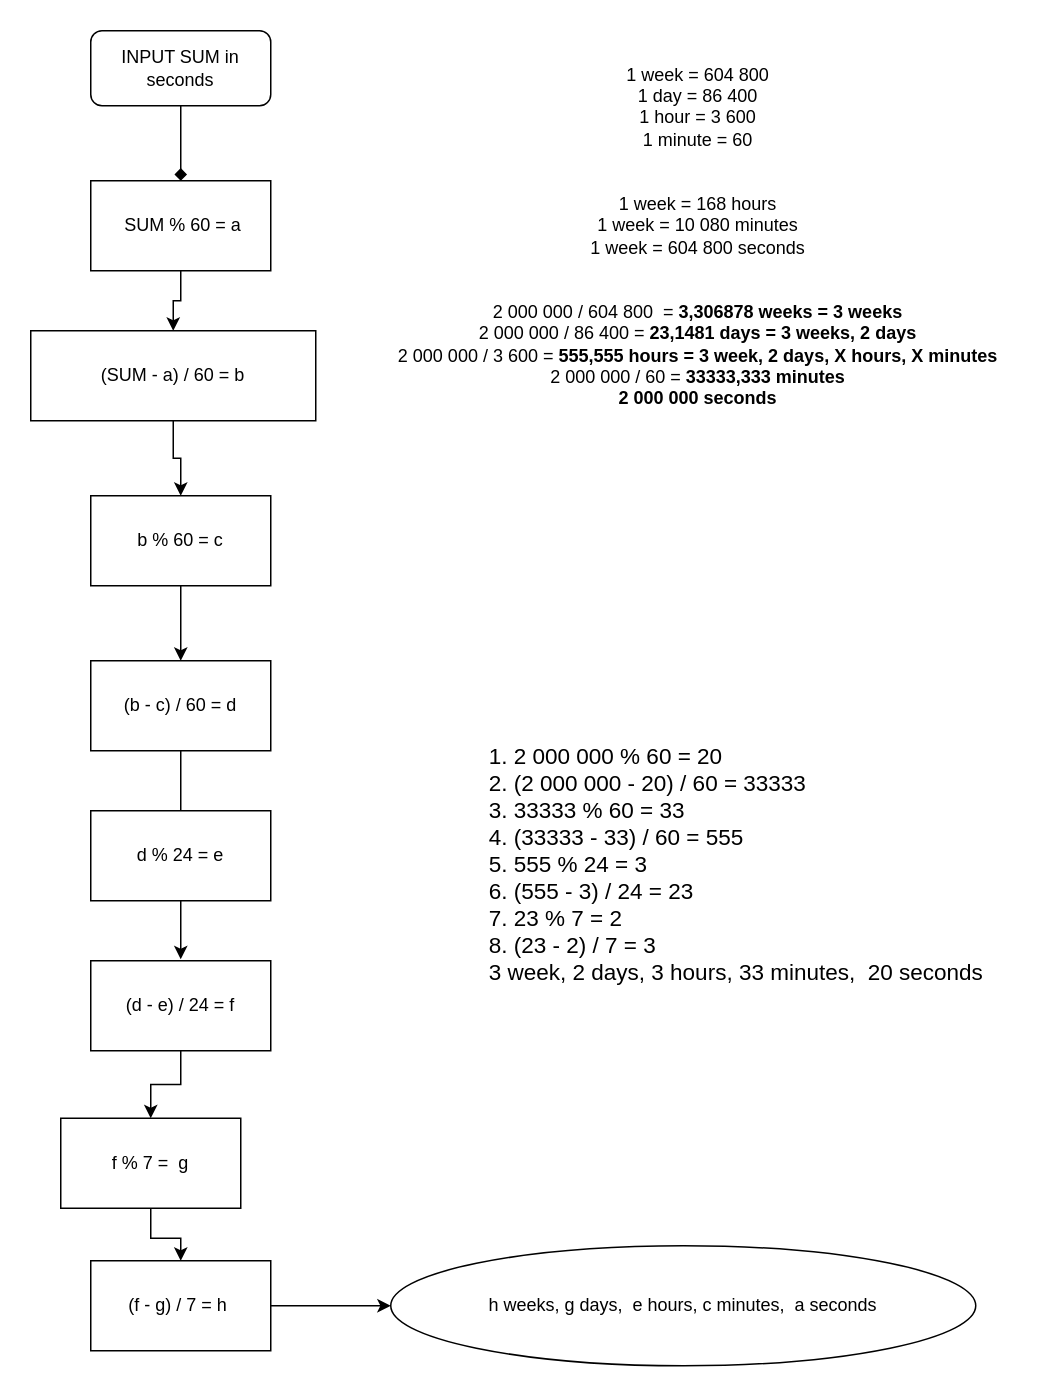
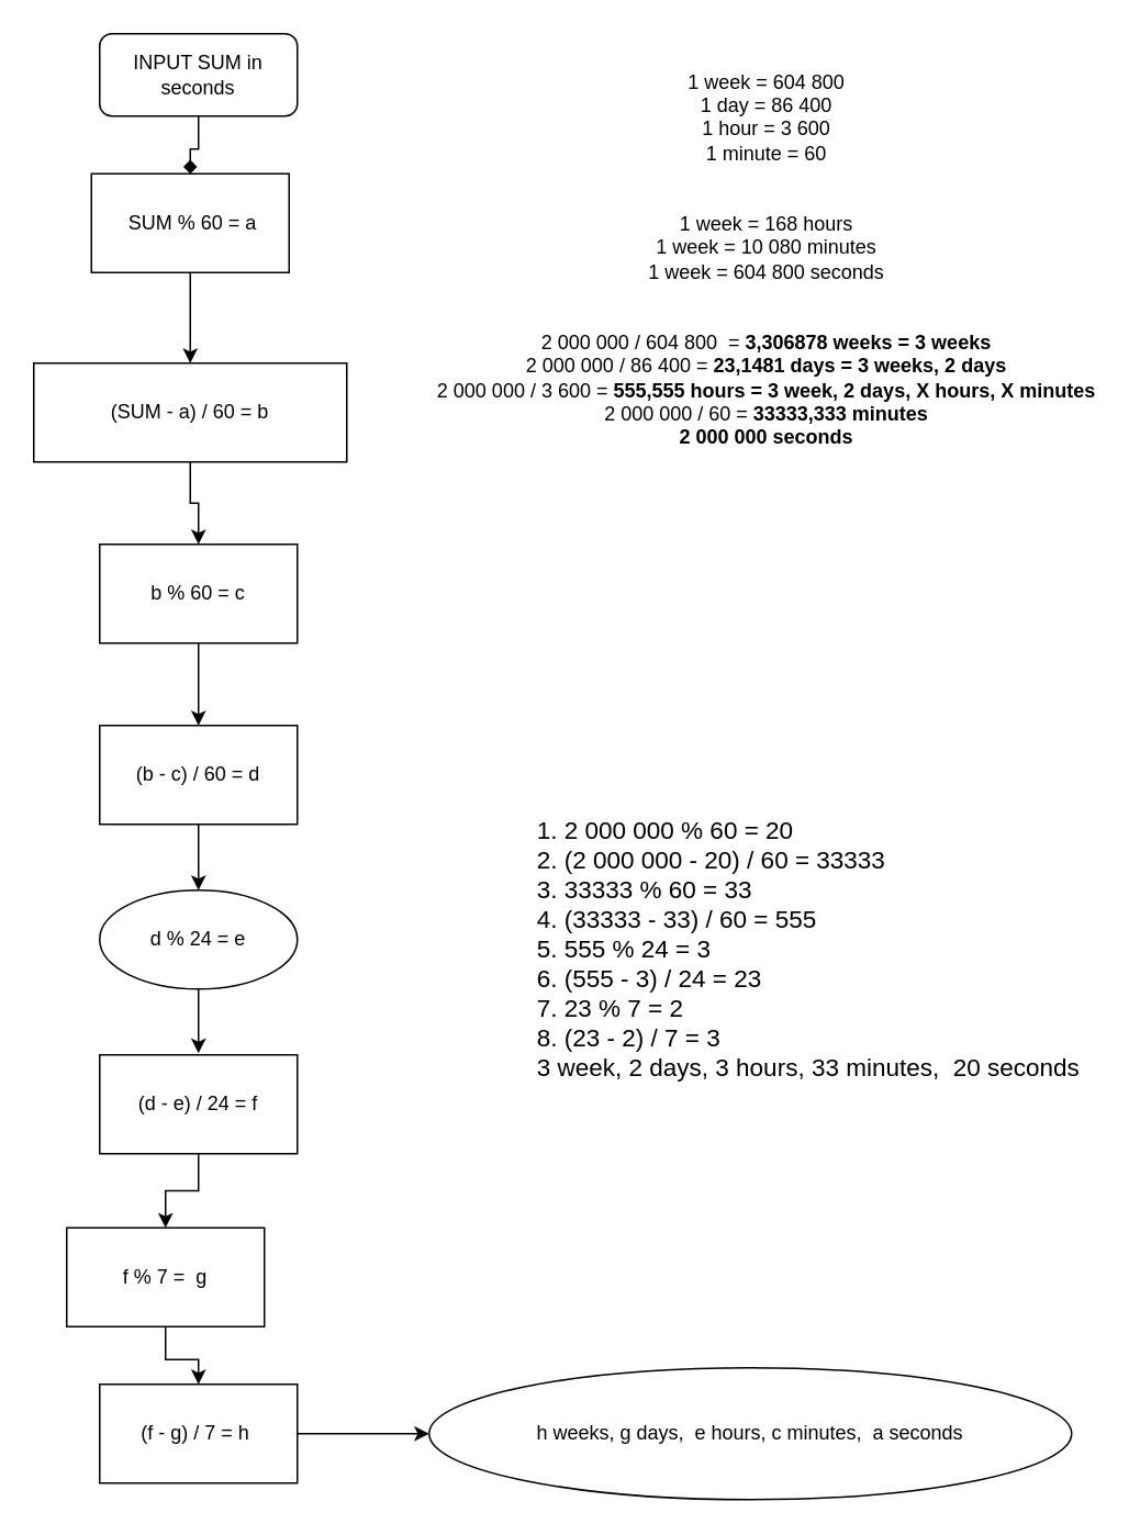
  <mxCell id="0" />
  <mxCell id="1" parent="0" />
  <mxCell id="2" style="edgeStyle=orthogonalEdgeStyle;rounded=0;orthogonalLoop=1;jettySize=auto;html=1;endArrow=diamond;" parent="1" source="3" target="5" edge="1"><mxGeometry relative="1" as="geometry"><mxPoint x="120" y="140" as="targetPoint" /></mxGeometry></mxCell>
  <mxCell id="3" value="INPUT SUM in seconds" style="rounded=1;whiteSpace=wrap;html=1;" parent="1" vertex="1"><mxGeometry x="60" y="20" width="120" height="50" as="geometry" /></mxCell>
  <mxCell id="4" value="" style="edgeStyle=orthogonalEdgeStyle;rounded=0;orthogonalLoop=1;jettySize=auto;html=1;" parent="1" source="5" target="7" edge="1"><mxGeometry relative="1" as="geometry" /></mxCell>
- <mxCell id="5" value="&amp;nbsp;SUM % 60 = a" style="rounded=0;whiteSpace=wrap;html=1;" parent="1" vertex="1"><mxGeometry x="60" y="120" width="120" height="60" as="geometry" /></mxCell>
+ <mxCell id="5" value="&amp;nbsp;SUM % 60 = a" style="rounded=0;whiteSpace=wrap;html=1;" parent="1" vertex="1"><mxGeometry x="55" y="105" width="120" height="60" as="geometry" /></mxCell>
  <mxCell id="6" value="" style="edgeStyle=orthogonalEdgeStyle;rounded=0;orthogonalLoop=1;jettySize=auto;html=1;" parent="1" source="7" target="9" edge="1"><mxGeometry relative="1" as="geometry" /></mxCell>
  <mxCell id="7" value="(SUM - a) / 60 = b" style="whiteSpace=wrap;html=1;rounded=0;" parent="1" vertex="1"><mxGeometry x="20" y="220" width="190" height="60" as="geometry" /></mxCell>
  <mxCell id="8" value="" style="edgeStyle=orthogonalEdgeStyle;rounded=0;orthogonalLoop=1;jettySize=auto;html=1;" parent="1" source="9" target="11" edge="1"><mxGeometry relative="1" as="geometry" /></mxCell>
  <mxCell id="9" value="b % 60 = c" style="whiteSpace=wrap;html=1;rounded=0;" parent="1" vertex="1"><mxGeometry x="60" y="330" width="120" height="60" as="geometry" /></mxCell>
- <mxCell id="10" value="" style="edgeStyle=orthogonalEdgeStyle;rounded=0;orthogonalLoop=1;jettySize=auto;html=1;endArrow=none;" parent="1" source="11" target="13" edge="1"><mxGeometry relative="1" as="geometry" /></mxCell>
+ <mxCell id="10" value="" style="edgeStyle=orthogonalEdgeStyle;rounded=0;orthogonalLoop=1;jettySize=auto;html=1;" parent="1" source="11" target="13" edge="1"><mxGeometry relative="1" as="geometry" /></mxCell>
  <mxCell id="11" value="(b - c) / 60 = d" style="whiteSpace=wrap;html=1;rounded=0;" parent="1" vertex="1"><mxGeometry x="60" y="440" width="120" height="60" as="geometry" /></mxCell>
  <mxCell id="12" value="" style="edgeStyle=orthogonalEdgeStyle;rounded=0;orthogonalLoop=1;jettySize=auto;html=1;" parent="1" source="13" edge="1"><mxGeometry relative="1" as="geometry"><mxPoint x="120" y="639" as="targetPoint" /></mxGeometry></mxCell>
- <mxCell id="13" value="d % 24 = e" style="whiteSpace=wrap;html=1;rounded=0;" parent="1" vertex="1"><mxGeometry x="60" y="540" width="120" height="60" as="geometry" /></mxCell>
+ <mxCell id="13" value="d % 24 = e" style="ellipse;whiteSpace=wrap;html=1;" parent="1" vertex="1"><mxGeometry x="60" y="540" width="120" height="60" as="geometry" /></mxCell>
  <mxCell id="14" value="&lt;br&gt;1 week = 604 800&lt;br&gt;1 day = 86 400&lt;br&gt;1 hour = 3 600&lt;br&gt;1 minute = 60&lt;br&gt;&lt;br&gt;&lt;br&gt;1 week = 168 hours&lt;br&gt;1 week = 10 080 minutes&lt;br&gt;1 week = 604 800 seconds&lt;br&gt;&lt;br&gt;&lt;br&gt;2 000 000 /&amp;nbsp;604 800 &amp;nbsp;=&amp;nbsp;&lt;b&gt;3,306878 weeks = 3 weeks&lt;/b&gt;&lt;br&gt;2 000 000 / 86 400 = &lt;b&gt;23,1481 days = 3 weeks, 2 days&lt;/b&gt;&lt;br&gt;2 000 000 / 3 600 = &lt;b&gt;555,555 hours = 3 week, 2 days, X hours, X minutes&lt;/b&gt;&lt;br&gt;2 000 000 / 60 =&lt;b&gt; 33333,333 minutes&lt;br&gt;2 000 000 seconds&lt;br&gt;&lt;/b&gt;" style="text;html=1;strokeColor=none;fillColor=none;align=center;verticalAlign=middle;whiteSpace=wrap;rounded=0;" parent="1" vertex="1"><mxGeometry x="260" y="30" width="410" height="240" as="geometry" /></mxCell>
  <mxCell id="15" value="&lt;div style=&quot;text-align: left ; font-size: 15px&quot;&gt;&lt;font style=&quot;font-size: 15px&quot;&gt;1. 2 000 000 % 60 = 20&lt;/font&gt;&lt;/div&gt;&lt;div style=&quot;text-align: left ; font-size: 15px&quot;&gt;&lt;font style=&quot;font-size: 15px&quot;&gt;2. (2 000 000 - 20) / 60 = 33333&lt;/font&gt;&lt;/div&gt;&lt;div style=&quot;text-align: left ; font-size: 15px&quot;&gt;&lt;font style=&quot;font-size: 15px&quot;&gt;3. 33333 % 60 = 33&lt;/font&gt;&lt;/div&gt;&lt;div style=&quot;text-align: left ; font-size: 15px&quot;&gt;&lt;font style=&quot;font-size: 15px&quot;&gt;4. (33333 - 33) / 60 = 555&lt;/font&gt;&lt;/div&gt;&lt;div style=&quot;text-align: left ; font-size: 15px&quot;&gt;&lt;font style=&quot;font-size: 15px&quot;&gt;5. 555 % 24 = 3&lt;/font&gt;&lt;/div&gt;&lt;div style=&quot;text-align: left ; font-size: 15px&quot;&gt;&lt;font style=&quot;font-size: 15px&quot;&gt;6. (555 - 3) / 24 = 23&lt;/font&gt;&lt;/div&gt;&lt;div style=&quot;text-align: left ; font-size: 15px&quot;&gt;&lt;font style=&quot;font-size: 15px&quot;&gt;7. 23 % 7 = 2&lt;/font&gt;&lt;/div&gt;&lt;div style=&quot;text-align: left ; font-size: 15px&quot;&gt;&lt;font style=&quot;font-size: 15px&quot;&gt;8. (23 - 2) / 7 = 3&amp;nbsp;&lt;/font&gt;&lt;/div&gt;&lt;div style=&quot;text-align: left ; font-size: 15px&quot;&gt;&lt;font style=&quot;font-size: 15px&quot;&gt;3 week, 2 days, 3 hours, 33 minutes, &amp;nbsp;20 seconds&lt;/font&gt;&lt;/div&gt;" style="text;html=1;align=center;verticalAlign=middle;resizable=0;points=[];autosize=1;" parent="1" vertex="1"><mxGeometry x="320" y="510" width="340" height="130" as="geometry" /></mxCell>
  <mxCell id="16" value="" style="edgeStyle=orthogonalEdgeStyle;rounded=0;orthogonalLoop=1;jettySize=auto;html=1;" parent="1" source="17" target="19" edge="1"><mxGeometry relative="1" as="geometry" /></mxCell>
  <mxCell id="17" value="(d - e) / 24 = f" style="rounded=0;whiteSpace=wrap;html=1;" parent="1" vertex="1"><mxGeometry x="60" y="640" width="120" height="60" as="geometry" /></mxCell>
  <mxCell id="18" value="" style="edgeStyle=orthogonalEdgeStyle;rounded=0;orthogonalLoop=1;jettySize=auto;html=1;" parent="1" source="19" target="21" edge="1"><mxGeometry relative="1" as="geometry" /></mxCell>
  <mxCell id="19" value="f % 7 = &amp;nbsp;g" style="whiteSpace=wrap;html=1;rounded=0;" parent="1" vertex="1"><mxGeometry x="40" y="745" width="120" height="60" as="geometry" /></mxCell>
  <mxCell id="20" value="" style="edgeStyle=orthogonalEdgeStyle;rounded=0;orthogonalLoop=1;jettySize=auto;html=1;" parent="1" source="21" target="22" edge="1"><mxGeometry relative="1" as="geometry" /></mxCell>
  <mxCell id="21" value="(f - g) / 7 = h&amp;nbsp;" style="whiteSpace=wrap;html=1;rounded=0;" parent="1" vertex="1"><mxGeometry x="60" y="840" width="120" height="60" as="geometry" /></mxCell>
  <mxCell id="22" value="h weeks, g days, &amp;nbsp;e hours, c minutes, &amp;nbsp;a seconds" style="ellipse;whiteSpace=wrap;html=1;rounded=0;" parent="1" vertex="1"><mxGeometry x="260" y="830" width="390" height="80" as="geometry" /></mxCell>
